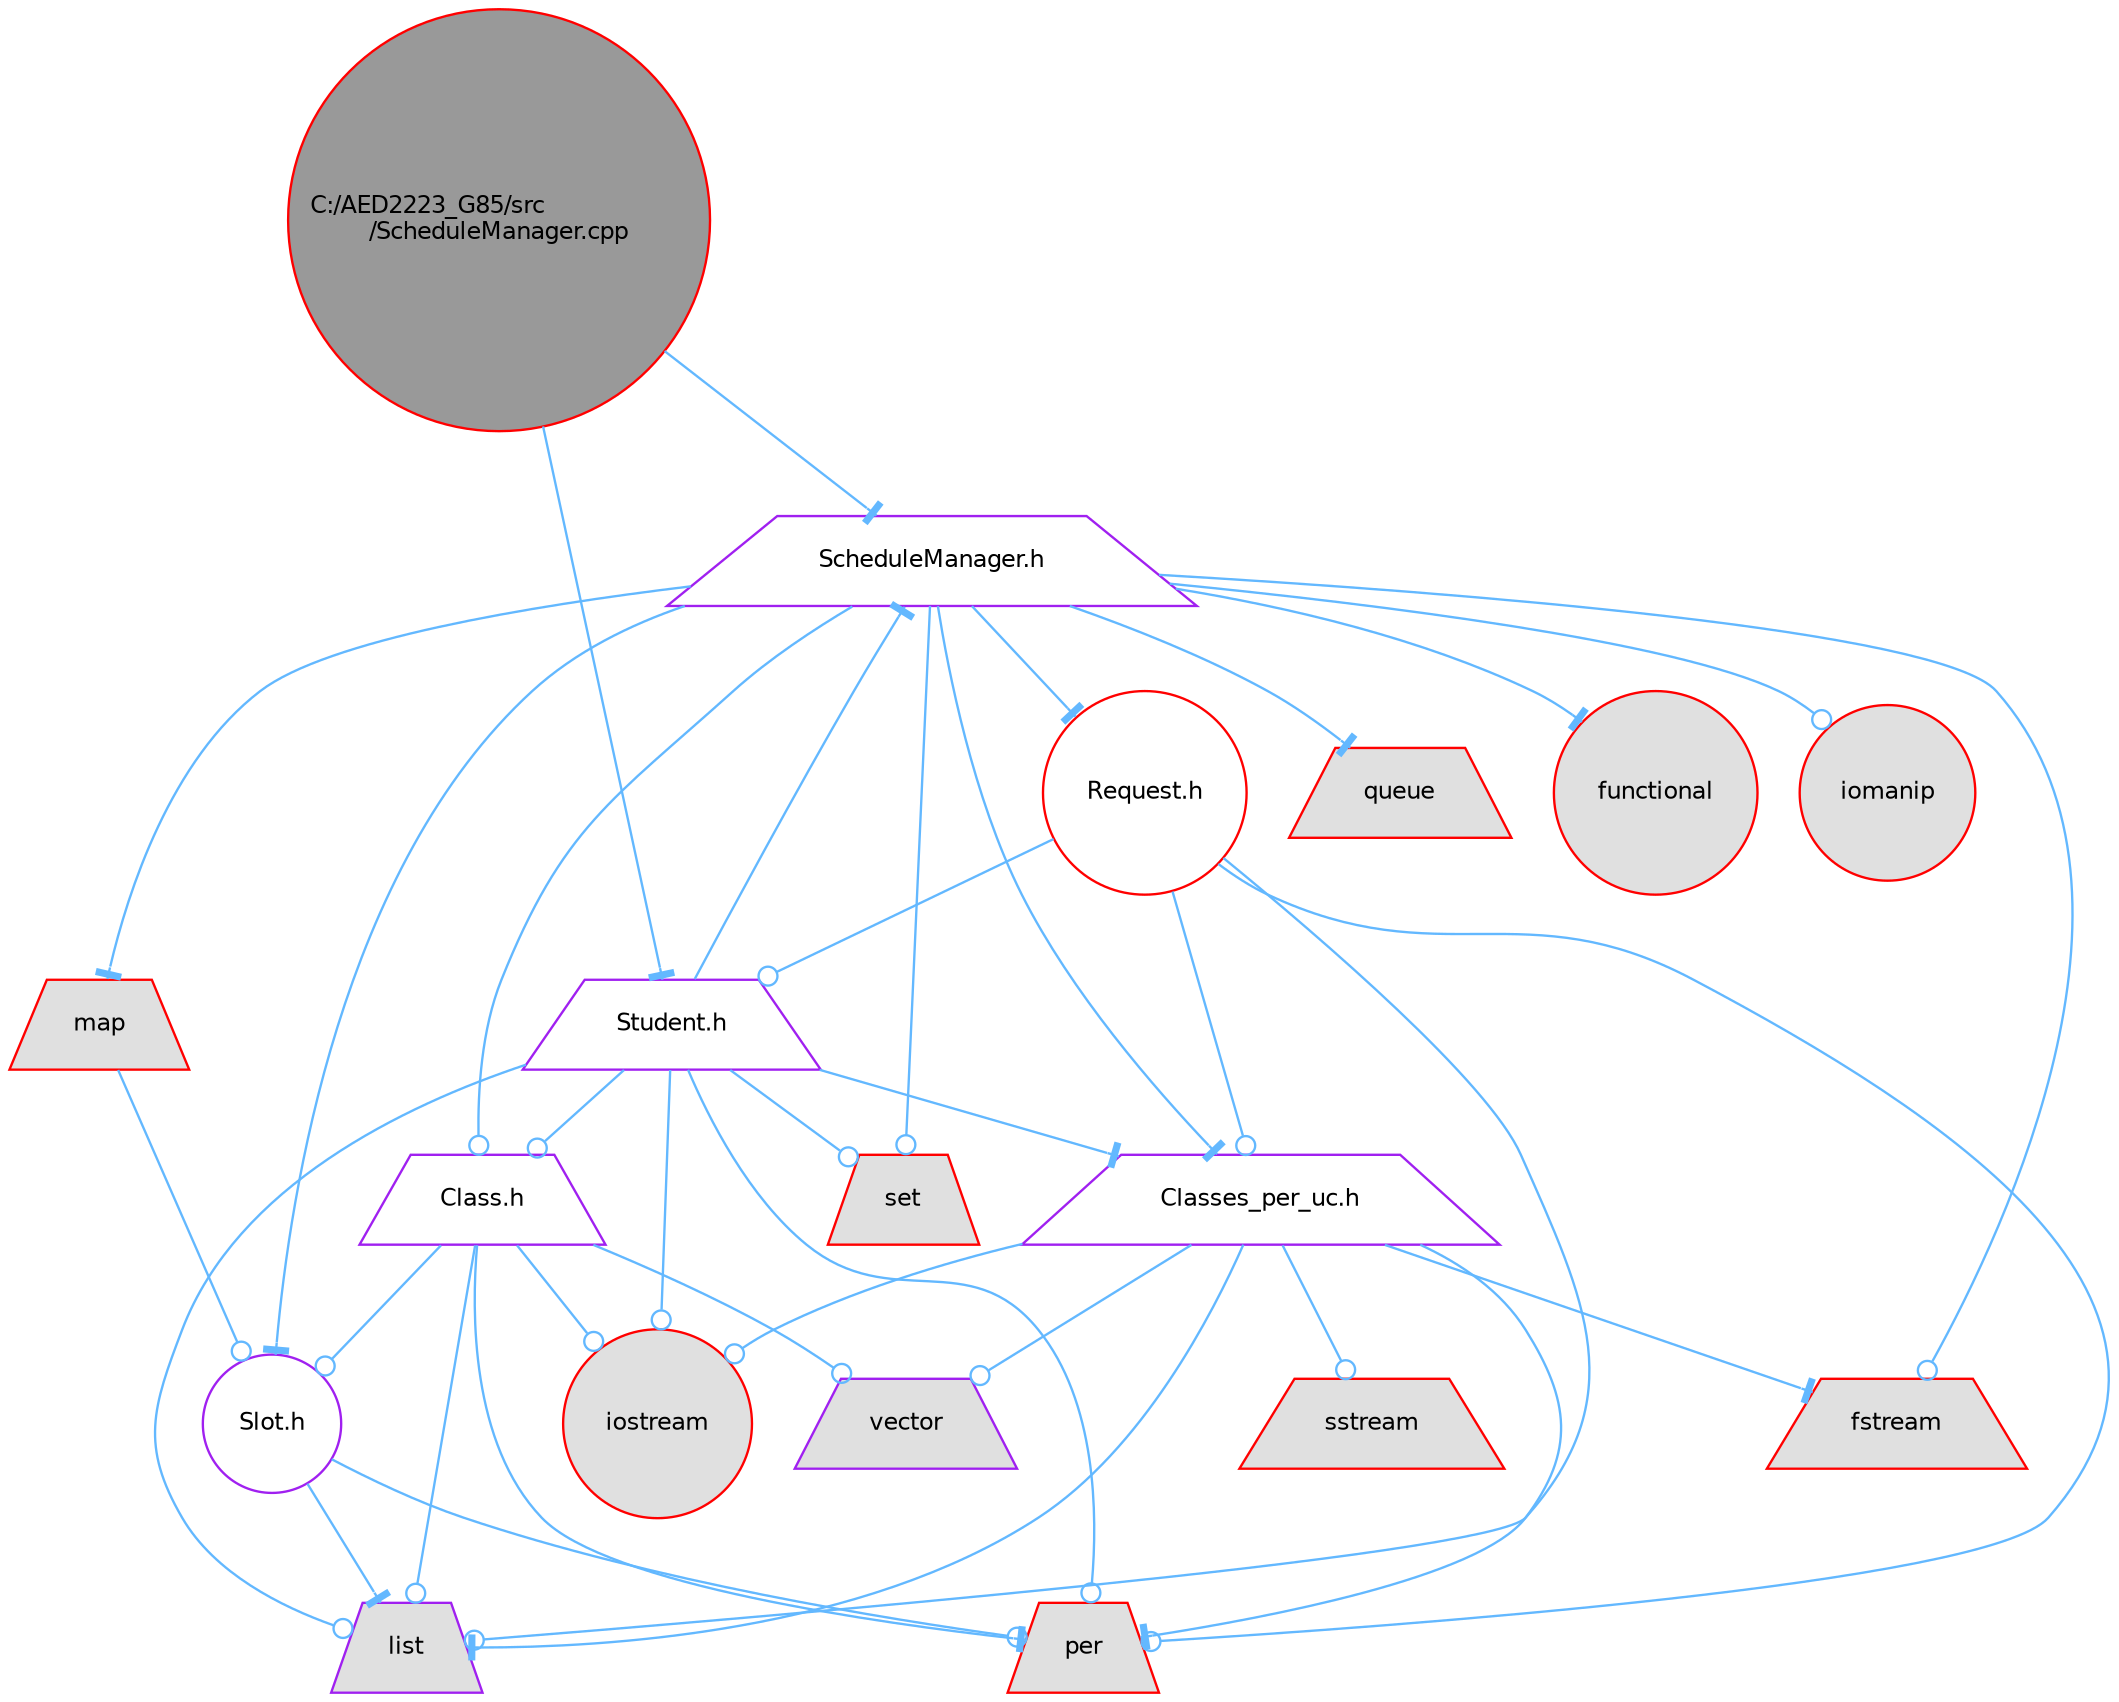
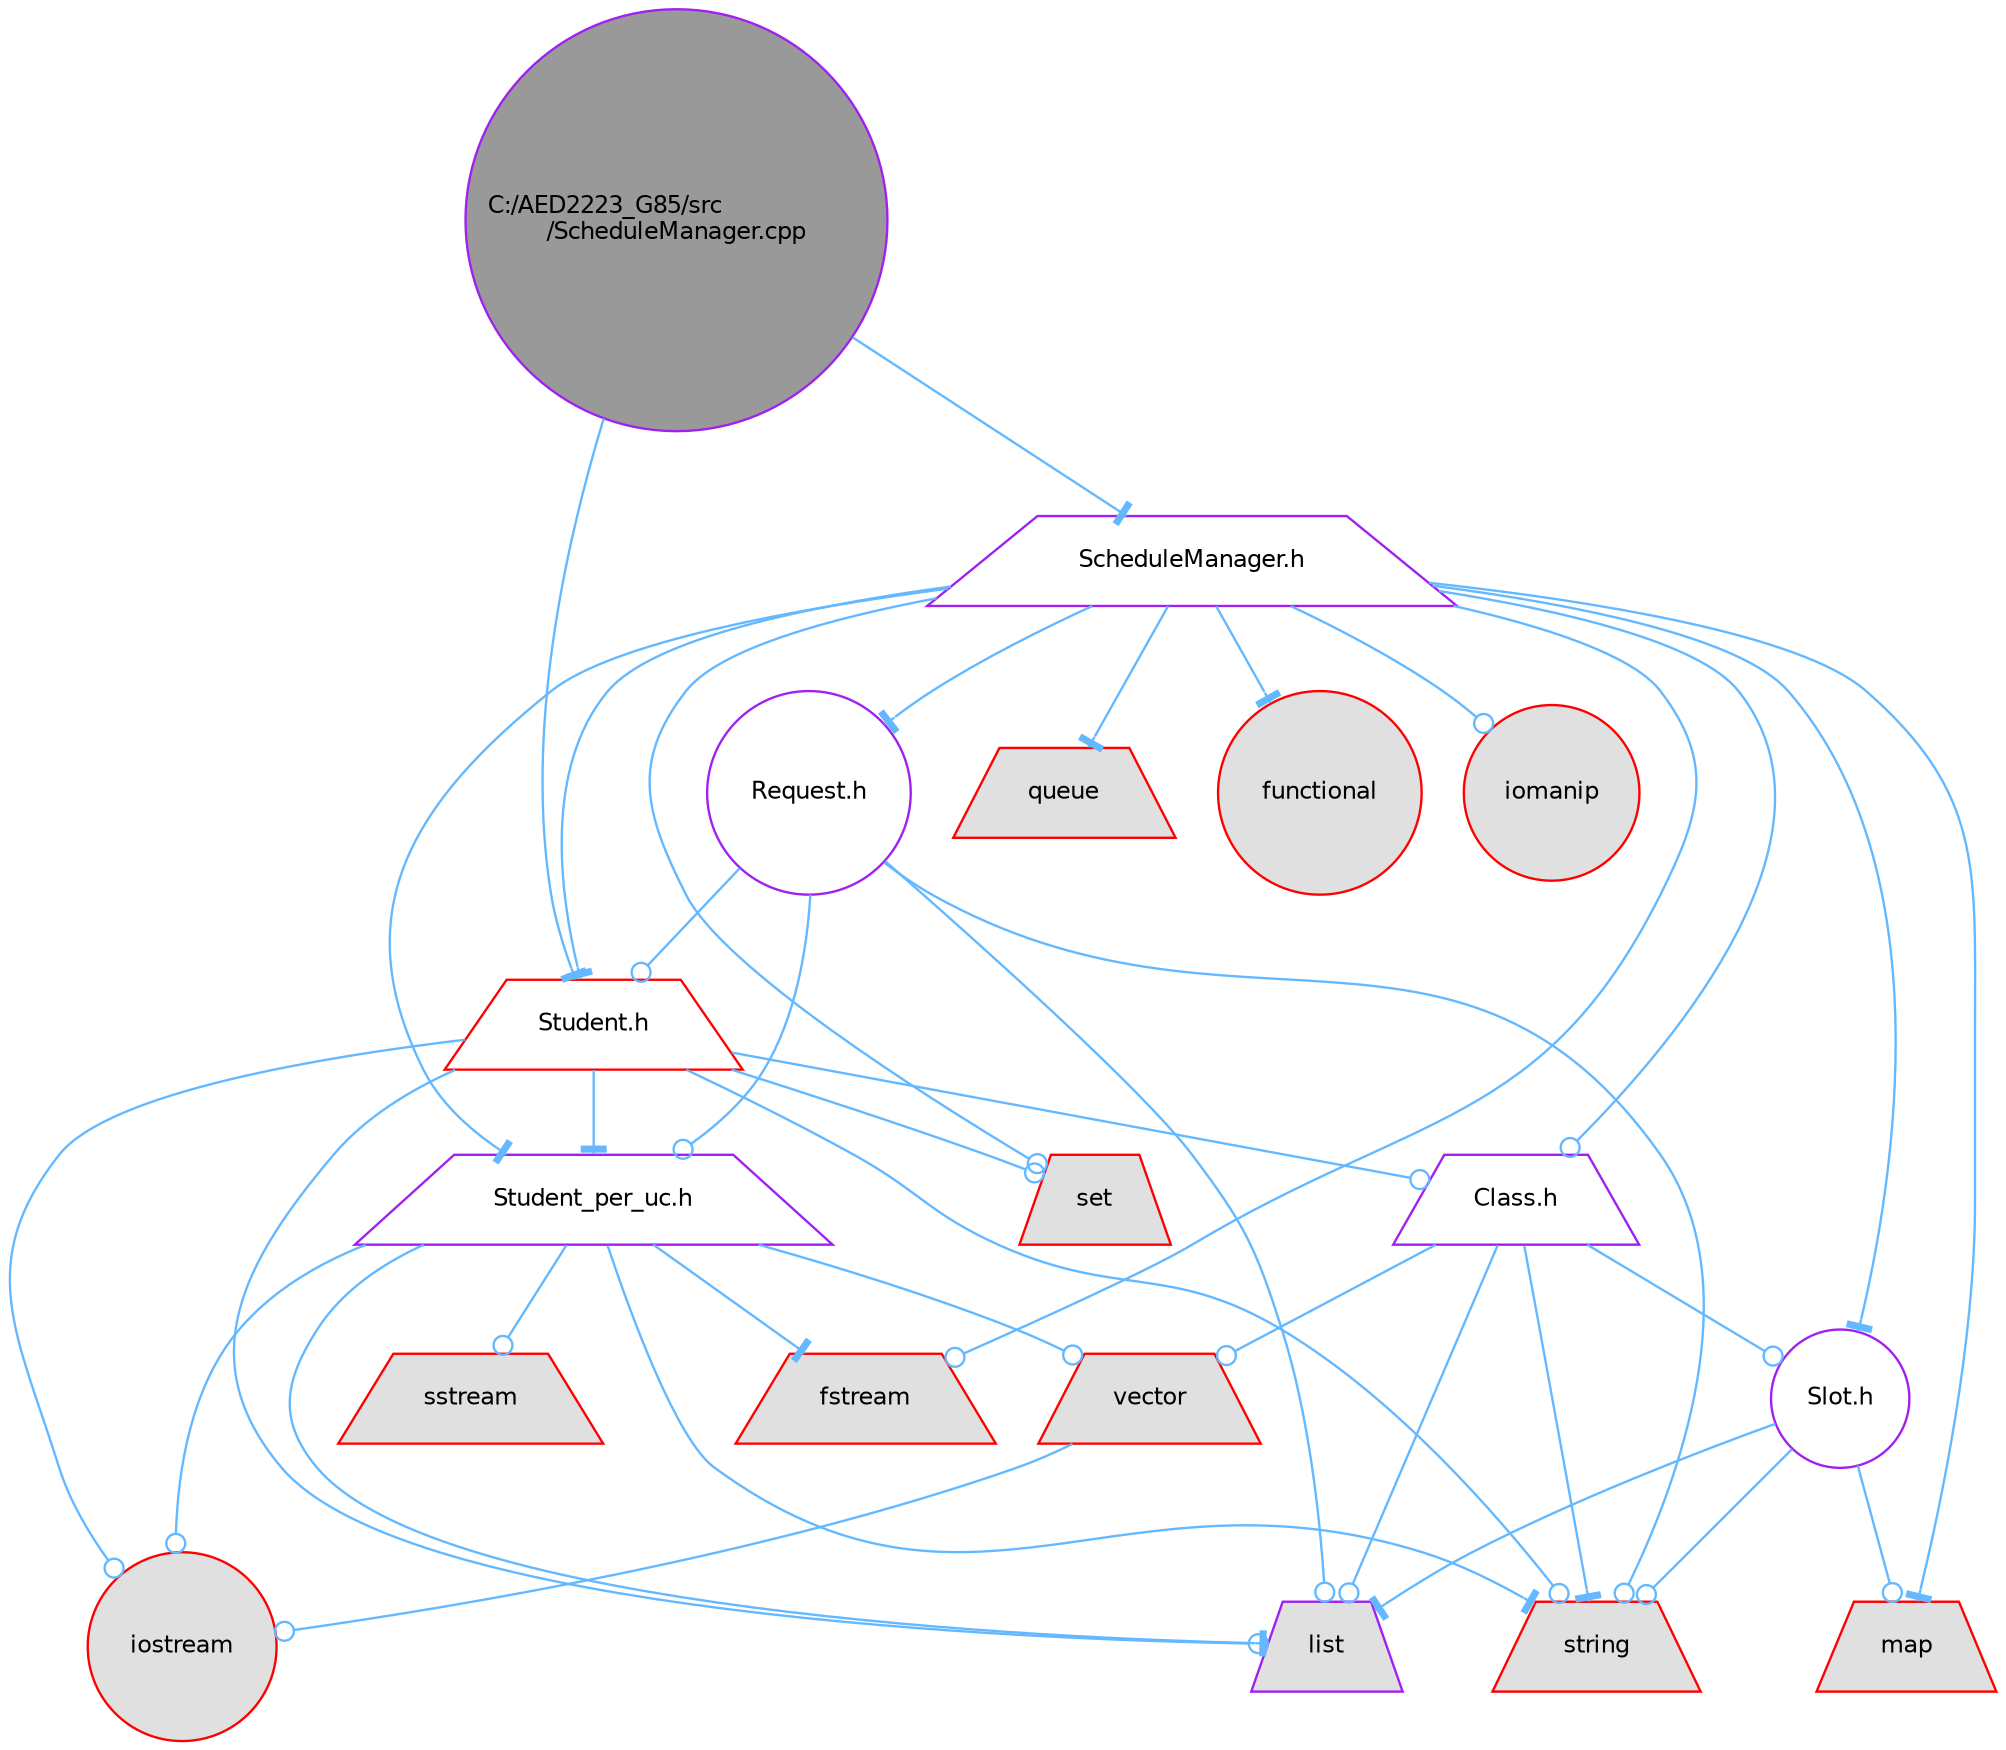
  digraph {
    node [color=red fillcolor="#E0E0E0" fontname=Helvetica fontsize=10 shape=trapezium style=filled]
    edge [arrowhead=odot color=steelblue1 fontname=Helvetica fontsize=10 labelfontname=Helvetica labelfontsize=10 style=solid]
-   n1 [fillcolor=grey60 fontcolor=black height=0.2 label="C:/AED2223_G85/src\l/ScheduleManager.cpp" shape=circle width=0.4]
+   n1 [color=purple fillcolor=grey60 fontcolor=black height=0.2 label="C:/AED2223_G85/src\l/ScheduleManager.cpp" shape=circle width=0.4]
    n2 [color=purple fillcolor=white height=0.2 label="ScheduleManager.h" width=0.4]
-   n3 [color=purple fillcolor=white height=0.2 label="Student.h" width=0.4]
+   n3 [fillcolor=white height=0.2 label="Student.h" width=0.4]
    n4 [color=purple fillcolor=white height=0.2 label="Class.h" width=0.4]
    n5 [color=purple fillcolor=white height=0.2 label="Slot.h" shape=circle width=0.4]
    n6 [height=0.2 label=map width=0.4]
-   n7 [color=purple fillcolor=white height=0.2 label="Classes_per_uc.h" width=0.4]
+   n7 [color=purple fillcolor=white height=0.2 label="Student_per_uc.h" width=0.4]
    n8 [height=0.2 label=fstream width=0.4]
    n9 [height=0.2 label=set width=0.4]
-   n10 [fillcolor=white height=0.2 label="Request.h" shape=circle width=0.4]
+   n10 [color=purple fillcolor=white height=0.2 label="Request.h" shape=circle width=0.4]
    n11 [height=0.2 label=queue width=0.4]
    n12 [height=0.2 label=functional shape=circle width=0.4]
    n13 [height=0.2 label=iomanip shape=circle width=0.4]
    n14 [height=0.2 label=iostream shape=circle width=0.4]
-   n15 [height=0.2 label=per width=0.4]
+   n15 [height=0.2 label=string width=0.4]
    n16 [color=purple height=0.2 label=list width=0.4]
-   n17 [color=purple height=0.2 label=vector width=0.4]
+   n17 [height=0.2 label=vector width=0.4]
    n18 [height=0.2 label=sstream width=0.4]
    n1 -> n2 [arrowhead=tee]
    n1 -> n3 [arrowhead=tee]
-   n3 -> n2 [arrowhead=tee]
+   n2 -> n3 [arrowhead=tee]
    n2 -> n4
    n2 -> n5 [arrowhead=tee]
    n2 -> n6 [arrowhead=tee]
    n2 -> n7 [arrowhead=tee]
    n2 -> n8
    n2 -> n9
    n2 -> n10 [arrowhead=tee]
    n2 -> n11 [arrowhead=tee]
    n2 -> n12 [arrowhead=tee]
    n2 -> n13
    n3 -> n4
    n3 -> n7 [arrowhead=tee]
    n3 -> n9
    n3 -> n14
    n3 -> n15
    n3 -> n16
    n4 -> n5
-   n4 -> n14
+   n17 -> n14
    n4 -> n15 [arrowhead=tee]
    n4 -> n16
    n4 -> n17
-   n6 -> n5
+   n5 -> n6
    n5 -> n15
    n5 -> n16 [arrowhead=tee]
    n7 -> n8 [arrowhead=tee]
    n7 -> n14
    n7 -> n15 [arrowhead=tee]
    n7 -> n16 [arrowhead=tee]
    n7 -> n17
    n7 -> n18
    n10 -> n3
    n10 -> n7
    n10 -> n15
    n10 -> n16
  }
